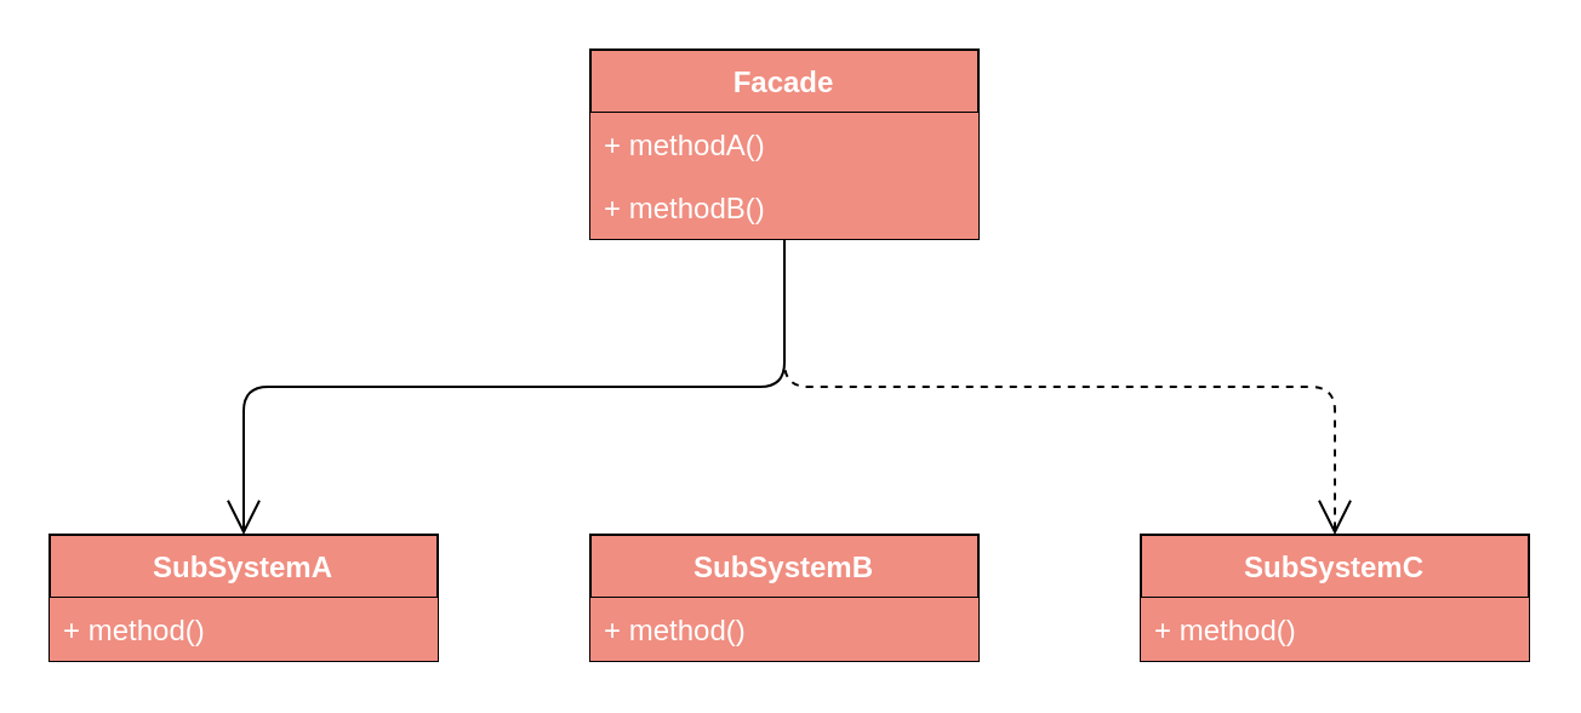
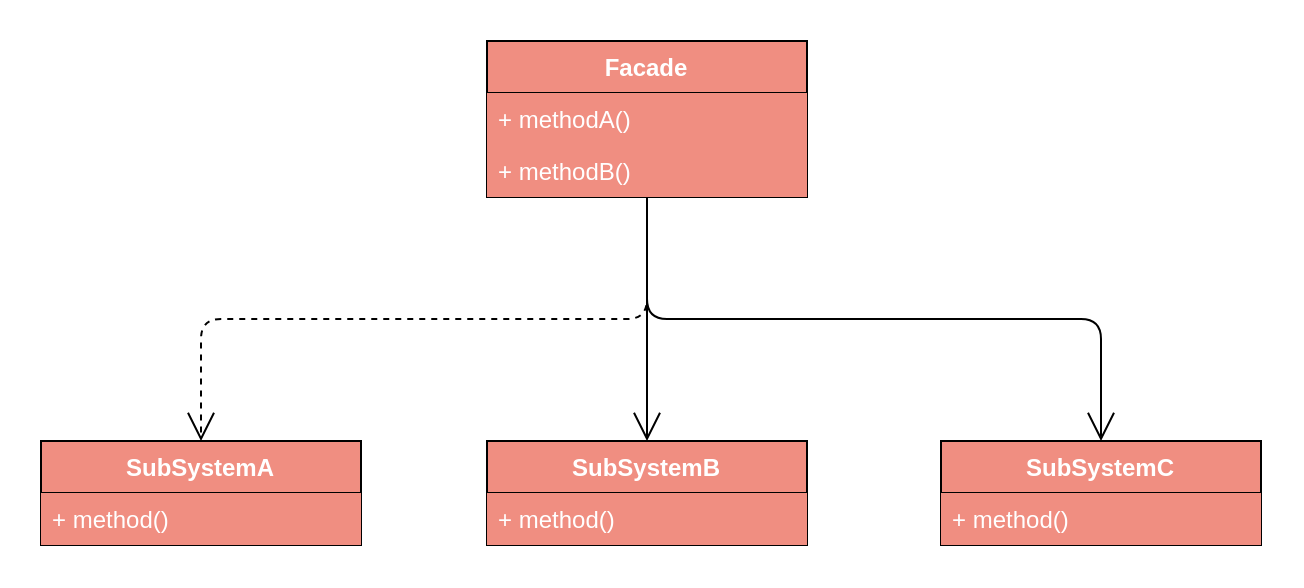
  <mxCell id="0" />
  <mxCell id="1" parent="0" />
  <mxCell id="2" value="Facade" style="swimlane;fontStyle=1;align=center;verticalAlign=top;childLayout=stackLayout;horizontal=1;startSize=26;horizontalStack=0;resizeParent=1;resizeParentMax=0;resizeLast=0;collapsible=1;marginBottom=0;fillColor=#F08E81;fontColor=#FFFFFF;" vertex="1" parent="1"><mxGeometry x="243" y="20" width="160" height="78" as="geometry" /></mxCell>
  <mxCell id="3" value="+ methodA()" style="text;strokeColor=none;fillColor=#F08E81;align=left;verticalAlign=top;spacingLeft=4;spacingRight=4;overflow=hidden;rotatable=0;points=[[0,0.5],[1,0.5]];portConstraint=eastwest;fontColor=#FFFFFF;" vertex="1" parent="2"><mxGeometry y="26" width="160" height="26" as="geometry" /></mxCell>
  <mxCell id="4" value="+ methodB()" style="text;strokeColor=none;fillColor=#F08E81;align=left;verticalAlign=top;spacingLeft=4;spacingRight=4;overflow=hidden;rotatable=0;points=[[0,0.5],[1,0.5]];portConstraint=eastwest;fontColor=#FFFFFF;" vertex="1" parent="2"><mxGeometry y="52" width="160" height="26" as="geometry" /></mxCell>
  <mxCell id="5" value="SubSystemA" style="swimlane;fontStyle=1;align=center;verticalAlign=top;childLayout=stackLayout;horizontal=1;startSize=26;horizontalStack=0;resizeParent=1;resizeParentMax=0;resizeLast=0;collapsible=1;marginBottom=0;fillColor=#F08E81;fontColor=#FFFFFF;" vertex="1" parent="1"><mxGeometry x="20" y="220" width="160" height="52" as="geometry" /></mxCell>
  <mxCell id="6" value="+ method()" style="text;strokeColor=none;fillColor=#F08E81;align=left;verticalAlign=top;spacingLeft=4;spacingRight=4;overflow=hidden;rotatable=0;points=[[0,0.5],[1,0.5]];portConstraint=eastwest;fontColor=#FFFFFF;" vertex="1" parent="5"><mxGeometry y="26" width="160" height="26" as="geometry" /></mxCell>
  <mxCell id="7" value="SubSystemB" style="swimlane;fontStyle=1;align=center;verticalAlign=top;childLayout=stackLayout;horizontal=1;startSize=26;horizontalStack=0;resizeParent=1;resizeParentMax=0;resizeLast=0;collapsible=1;marginBottom=0;fillColor=#F08E81;fontColor=#FFFFFF;" vertex="1" parent="1"><mxGeometry x="243" y="220" width="160" height="52" as="geometry" /></mxCell>
  <mxCell id="8" value="+ method()" style="text;strokeColor=none;fillColor=#F08E81;align=left;verticalAlign=top;spacingLeft=4;spacingRight=4;overflow=hidden;rotatable=0;points=[[0,0.5],[1,0.5]];portConstraint=eastwest;fontColor=#FFFFFF;" vertex="1" parent="7"><mxGeometry y="26" width="160" height="26" as="geometry" /></mxCell>
  <mxCell id="9" value="SubSystemC" style="swimlane;fontStyle=1;align=center;verticalAlign=top;childLayout=stackLayout;horizontal=1;startSize=26;horizontalStack=0;resizeParent=1;resizeParentMax=0;resizeLast=0;collapsible=1;marginBottom=0;fillColor=#F08E81;fontColor=#FFFFFF;" vertex="1" parent="1"><mxGeometry x="470" y="220" width="160" height="52" as="geometry" /></mxCell>
  <mxCell id="10" value="+ method()" style="text;strokeColor=none;fillColor=#F08E81;align=left;verticalAlign=top;spacingLeft=4;spacingRight=4;overflow=hidden;rotatable=0;points=[[0,0.5],[1,0.5]];portConstraint=eastwest;fontColor=#FFFFFF;" vertex="1" parent="9"><mxGeometry y="26" width="160" height="26" as="geometry" /></mxCell>
- <mxCell id="11" value="" style="endArrow=open;endFill=1;endSize=12;html=1;fontColor=#FFFFFF;entryX=0.5;entryY=0;entryDx=0;entryDy=0;exitX=0.5;exitY=1;exitDx=0;exitDy=0;edgeStyle=orthogonalEdgeStyle;" edge="1" parent="1" source="2" target="5"><mxGeometry width="160" relative="1" as="geometry"><mxPoint x="-20" y="100" as="sourcePoint" /><mxPoint x="140" y="100" as="targetPoint" /></mxGeometry></mxCell>
- <mxCell id="13" value="" style="endArrow=open;endFill=1;endSize=12;html=1;fontColor=#FFFFFF;exitX=0.5;exitY=1;exitDx=0;exitDy=0;entryX=0.5;entryY=0;entryDx=0;entryDy=0;edgeStyle=orthogonalEdgeStyle;dashed=1;" edge="1" parent="1" source="2" target="9"><mxGeometry width="160" relative="1" as="geometry"><mxPoint x="40" y="460" as="sourcePoint" /><mxPoint x="200" y="460" as="targetPoint" /></mxGeometry></mxCell>
+ <mxCell id="11" value="" style="endArrow=open;endFill=1;endSize=12;html=1;fontColor=#FFFFFF;entryX=0.5;entryY=0;entryDx=0;entryDy=0;exitX=0.5;exitY=1;exitDx=0;exitDy=0;edgeStyle=orthogonalEdgeStyle;dashed=1;" edge="1" parent="1" source="2" target="5"><mxGeometry width="160" relative="1" as="geometry"><mxPoint x="-20" y="100" as="sourcePoint" /><mxPoint x="140" y="100" as="targetPoint" /></mxGeometry></mxCell>
+ <mxCell id="12" value="" style="endArrow=open;endFill=1;endSize=12;html=1;fontColor=#FFFFFF;entryX=0.5;entryY=0;entryDx=0;entryDy=0;exitX=0.5;exitY=1;exitDx=0;exitDy=0;edgeStyle=orthogonalEdgeStyle;" edge="1" parent="1" source="2" target="7"><mxGeometry width="160" relative="1" as="geometry"><mxPoint x="90" y="370" as="sourcePoint" /><mxPoint x="250" y="370" as="targetPoint" /></mxGeometry></mxCell>
+ <mxCell id="13" value="" style="endArrow=open;endFill=1;endSize=12;html=1;fontColor=#FFFFFF;exitX=0.5;exitY=1;exitDx=0;exitDy=0;entryX=0.5;entryY=0;entryDx=0;entryDy=0;edgeStyle=orthogonalEdgeStyle;" edge="1" parent="1" source="2" target="9"><mxGeometry width="160" relative="1" as="geometry"><mxPoint x="40" y="460" as="sourcePoint" /><mxPoint x="200" y="460" as="targetPoint" /></mxGeometry></mxCell>
